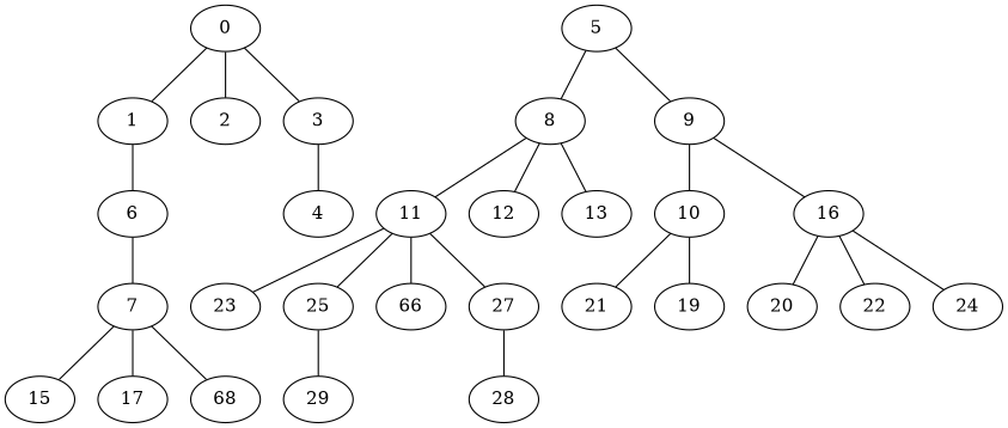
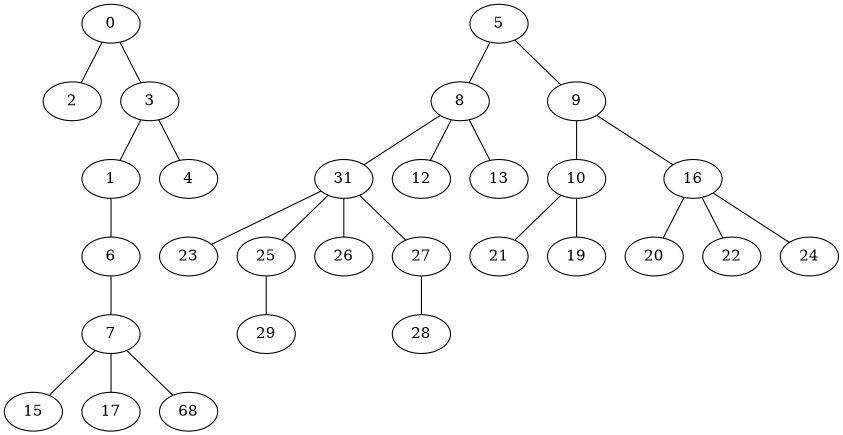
  graph {
    0
    1
    2
    3
    6
    4
    5
    8
    9
    7
-   11
+   11 [label=31]
    12
    13
    10
    16
    15
    17
    n18 [label=68]
    23
    25
-   26 [label=66]
+   26
    27
    21
    19
    20
    22
    24
    29
    28
-   0 -- 1
+   3 -- 1
    0 -- 2
    0 -- 3
    1 -- 6
    3 -- 4
    6 -- 7
    5 -- 8
    5 -- 9
    8 -- 11
    8 -- 12
    8 -- 13
    9 -- 10
    9 -- 16
    7 -- 15
    7 -- 17
    7 -- n18
    11 -- 23
    11 -- 25
    11 -- 26
    11 -- 27
    10 -- 21
    10 -- 19
    16 -- 20
    16 -- 22
    16 -- 24
    25 -- 29
    27 -- 28
  }
